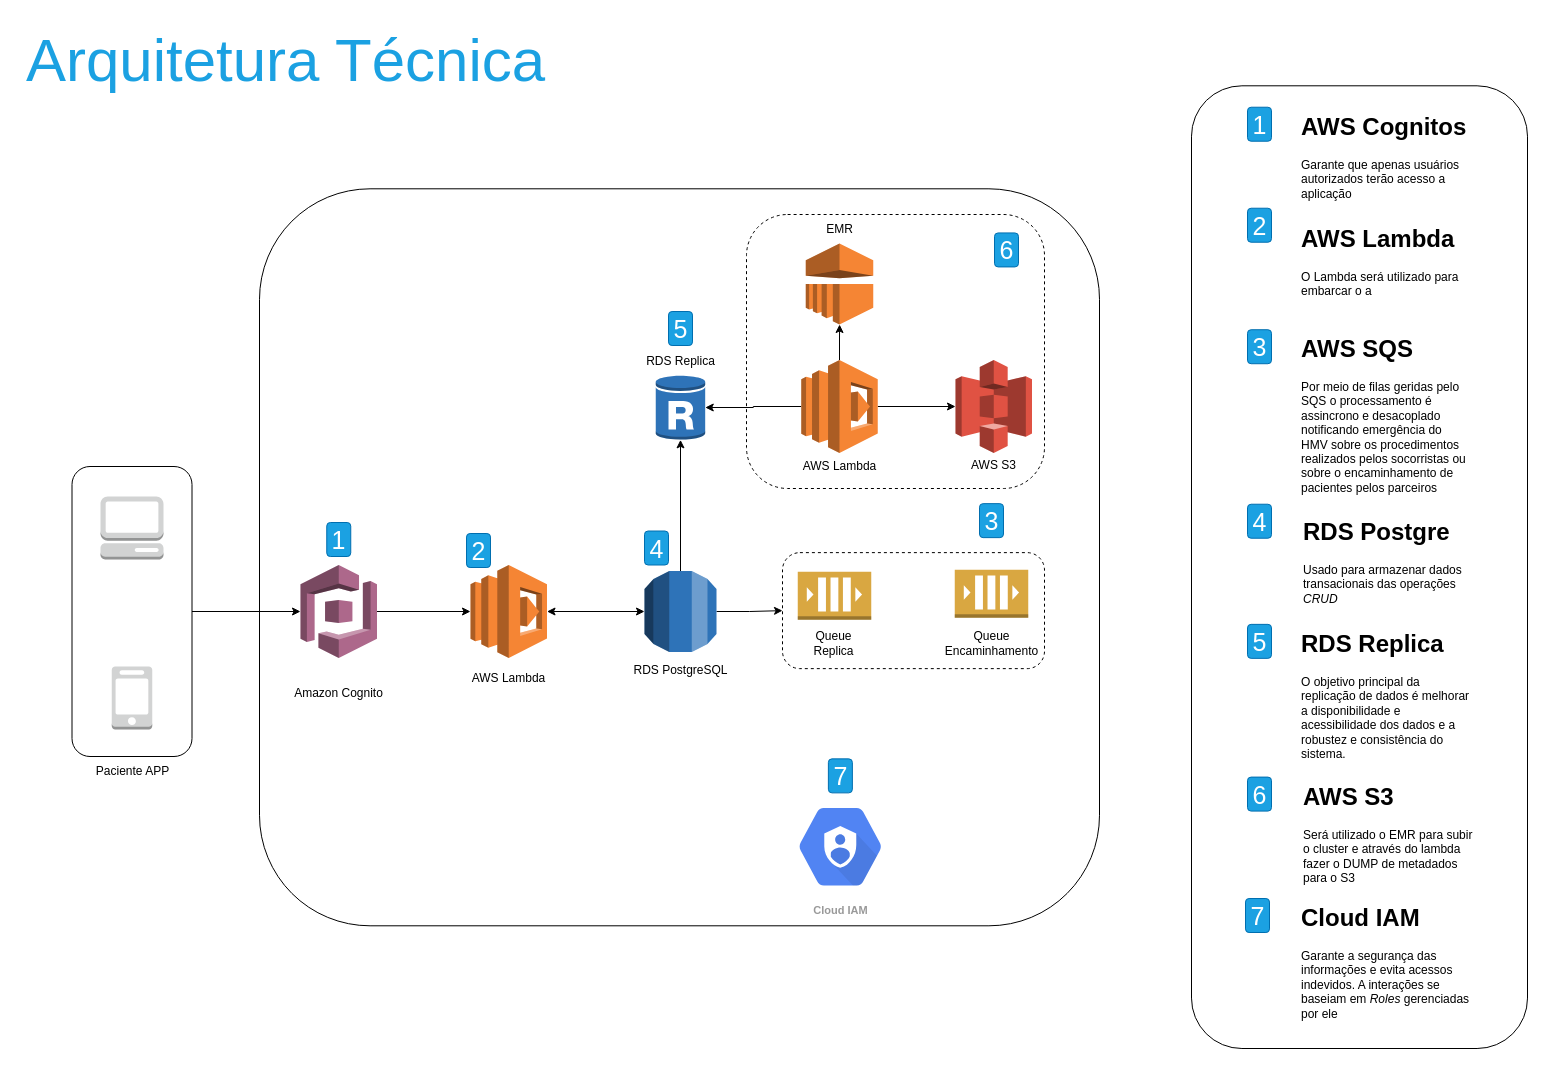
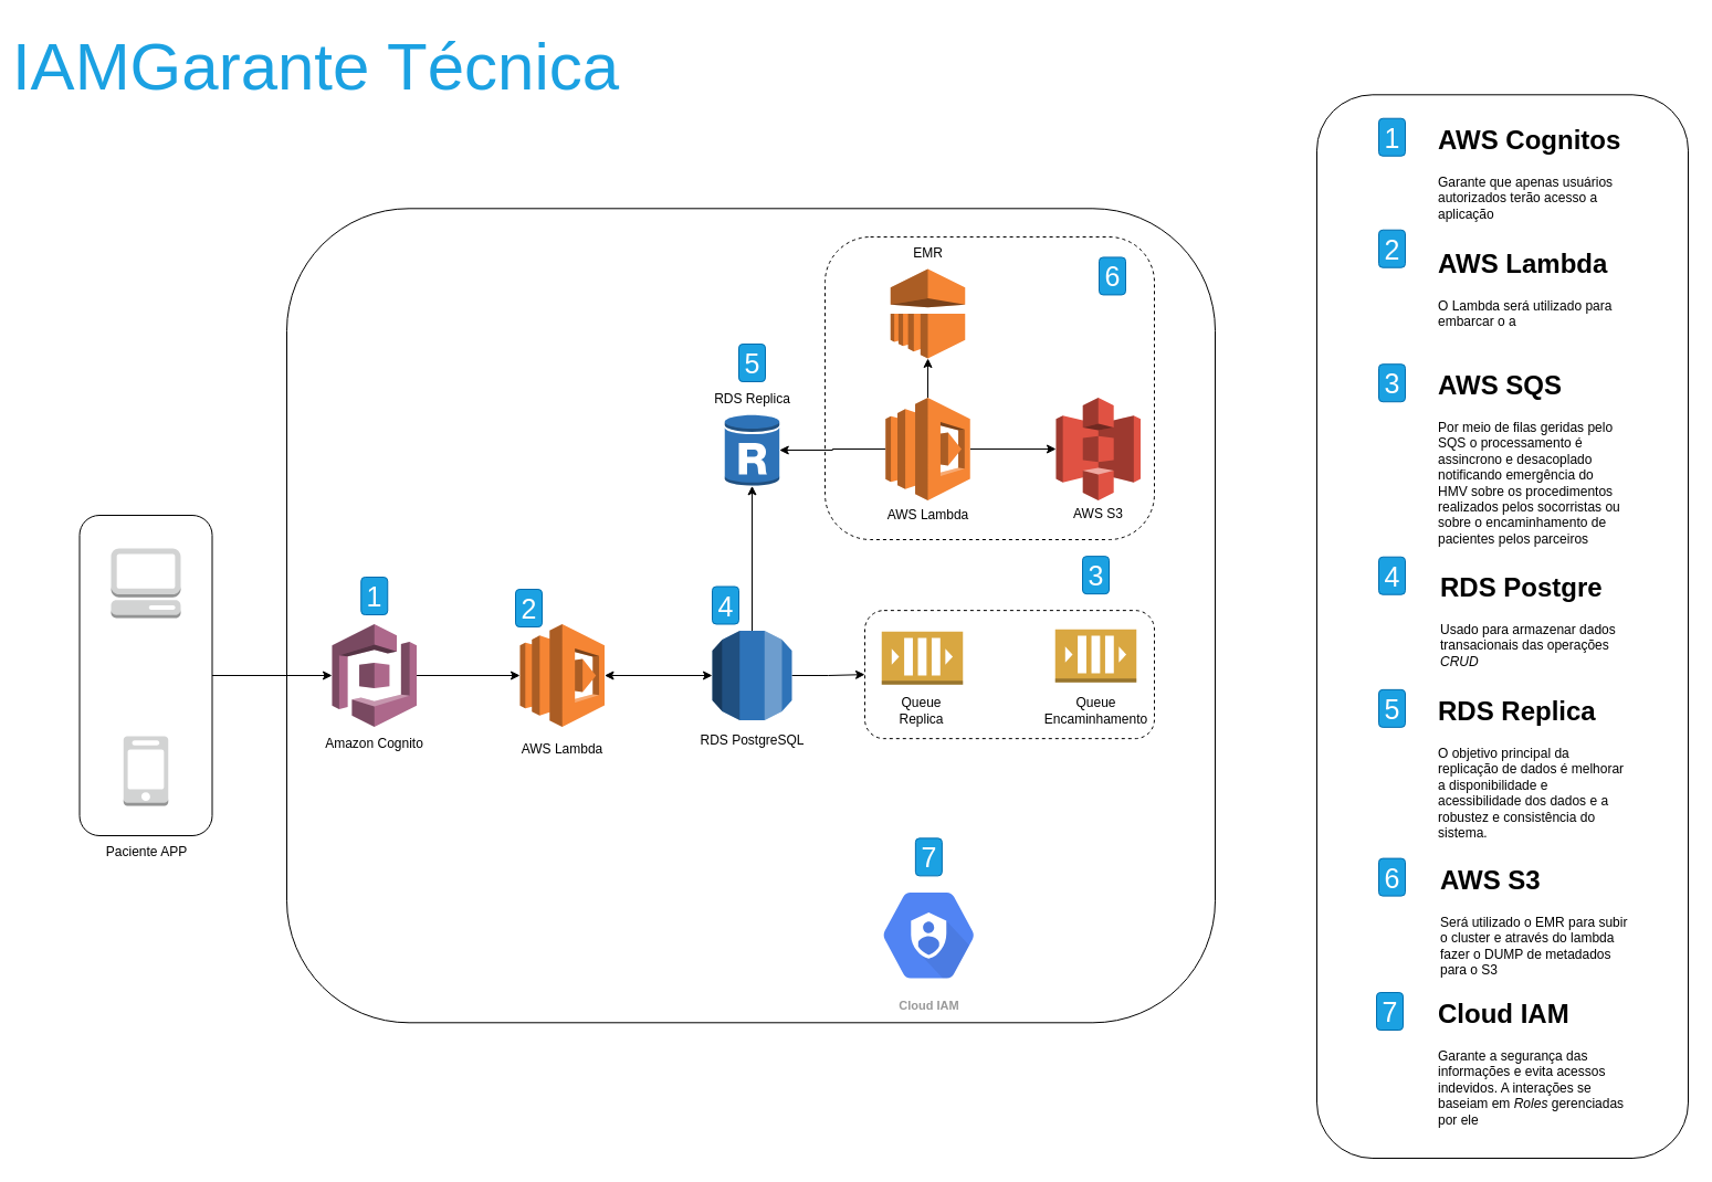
  <mxCell id="0" />
  <mxCell id="1" parent="0" />
  <mxCell id="2" value="" style="rounded=1;whiteSpace=wrap;html=1;" parent="1" vertex="1"><mxGeometry x="259" y="188.3" width="840" height="737" as="geometry" /></mxCell>
  <mxCell id="3" value="" style="rounded=1;whiteSpace=wrap;html=1;dashed=1;" parent="1" vertex="1"><mxGeometry x="746" y="214" width="298" height="274" as="geometry" /></mxCell>
  <mxCell id="4" value="" style="rounded=1;whiteSpace=wrap;html=1;dashed=1;" parent="1" vertex="1"><mxGeometry x="782" y="552.13" width="262" height="116" as="geometry" /></mxCell>
  <mxCell id="5" style="edgeStyle=orthogonalEdgeStyle;rounded=0;orthogonalLoop=1;jettySize=auto;html=1;exitX=1;exitY=0.5;exitDx=0;exitDy=0;exitPerimeter=0;entryX=0;entryY=0.5;entryDx=0;entryDy=0;entryPerimeter=0;" parent="1" source="6" target="7" edge="1"><mxGeometry relative="1" as="geometry" /></mxCell>
  <mxCell id="6" value="" style="outlineConnect=0;dashed=0;verticalLabelPosition=bottom;verticalAlign=top;align=center;html=1;shape=mxgraph.aws3.cognito;fillColor=#AD688B;gradientColor=none;" parent="1" vertex="1"><mxGeometry x="300" y="564.5" width="76.5" height="93" as="geometry" /></mxCell>
  <mxCell id="7" value="" style="outlineConnect=0;dashed=0;verticalLabelPosition=bottom;verticalAlign=top;align=center;html=1;shape=mxgraph.aws3.lambda;fillColor=#F58534;gradientColor=none;" parent="1" vertex="1"><mxGeometry x="470" y="564.5" width="76.5" height="93" as="geometry" /></mxCell>
  <mxCell id="8" value="" style="group" parent="1" vertex="1" connectable="0"><mxGeometry x="71.5" y="466" width="120" height="290" as="geometry" /></mxCell>
  <mxCell id="9" value="" style="rounded=1;whiteSpace=wrap;html=1;" parent="8" vertex="1"><mxGeometry width="120" height="290" as="geometry" /></mxCell>
  <mxCell id="10" value="" style="outlineConnect=0;dashed=0;verticalLabelPosition=bottom;verticalAlign=top;align=center;html=1;shape=mxgraph.aws3.mobile_client;fillColor=#D2D3D3;gradientColor=none;" parent="8" vertex="1"><mxGeometry x="39.75" y="200" width="40.5" height="63" as="geometry" /></mxCell>
  <mxCell id="11" value="" style="outlineConnect=0;dashed=0;verticalLabelPosition=bottom;verticalAlign=top;align=center;html=1;shape=mxgraph.aws3.management_console;fillColor=#D2D3D3;gradientColor=none;" parent="8" vertex="1"><mxGeometry x="28.5" y="30" width="63" height="63" as="geometry" /></mxCell>
  <mxCell id="12" value="" style="outlineConnect=0;dashed=0;verticalLabelPosition=bottom;verticalAlign=top;align=center;html=1;shape=mxgraph.aws3.queue;fillColor=#D9A741;gradientColor=none;" parent="1" vertex="1"><mxGeometry x="797.25" y="571.13" width="73.5" height="48" as="geometry" /></mxCell>
  <mxCell id="13" value="" style="outlineConnect=0;dashed=0;verticalLabelPosition=bottom;verticalAlign=top;align=center;html=1;shape=mxgraph.aws3.queue;fillColor=#D9A741;gradientColor=none;" parent="1" vertex="1"><mxGeometry x="954.25" y="569.13" width="73.5" height="48" as="geometry" /></mxCell>
  <mxCell id="14" style="edgeStyle=orthogonalEdgeStyle;rounded=0;orthogonalLoop=1;jettySize=auto;html=1;exitX=0.5;exitY=0;exitDx=0;exitDy=0;exitPerimeter=0;entryX=0.5;entryY=0.99;entryDx=0;entryDy=0;entryPerimeter=0;fontSize=60;fontColor=#3333FF;" parent="1" source="16" target="17" edge="1"><mxGeometry relative="1" as="geometry" /></mxCell>
  <mxCell id="15" style="edgeStyle=orthogonalEdgeStyle;rounded=0;orthogonalLoop=1;jettySize=auto;html=1;exitX=1;exitY=0.5;exitDx=0;exitDy=0;exitPerimeter=0;entryX=0;entryY=0.5;entryDx=0;entryDy=0;" parent="1" source="16" target="4" edge="1"><mxGeometry relative="1" as="geometry" /></mxCell>
  <mxCell id="16" value="" style="outlineConnect=0;dashed=0;verticalLabelPosition=bottom;verticalAlign=top;align=center;html=1;shape=mxgraph.aws3.rds;fillColor=#2E73B8;gradientColor=none;" parent="1" vertex="1"><mxGeometry x="644" y="570.5" width="72" height="81" as="geometry" /></mxCell>
  <mxCell id="17" value="" style="outlineConnect=0;dashed=0;verticalLabelPosition=bottom;verticalAlign=top;align=center;html=1;shape=mxgraph.aws3.rds_db_instance_read_replica;fillColor=#2E73B8;gradientColor=none;" parent="1" vertex="1"><mxGeometry x="655.25" y="374" width="49.5" height="66" as="geometry" /></mxCell>
  <mxCell id="18" style="edgeStyle=orthogonalEdgeStyle;rounded=0;orthogonalLoop=1;jettySize=auto;html=1;exitX=1;exitY=0.5;exitDx=0;exitDy=0;" parent="1" source="9" target="6" edge="1"><mxGeometry relative="1" as="geometry" /></mxCell>
  <mxCell id="19" value="" style="outlineConnect=0;dashed=0;verticalLabelPosition=bottom;verticalAlign=top;align=center;html=1;shape=mxgraph.aws3.s3;fillColor=#E05243;gradientColor=none;" parent="1" vertex="1"><mxGeometry x="955" y="359.5" width="76.5" height="93" as="geometry" /></mxCell>
  <mxCell id="20" value="Cloud IAM" style="sketch=0;html=1;fillColor=#5184F3;strokeColor=none;verticalAlign=top;labelPosition=center;verticalLabelPosition=bottom;align=center;spacingTop=-6;fontSize=11;fontStyle=1;fontColor=#999999;shape=mxgraph.gcp2.hexIcon;prIcon=cloud_iam" parent="1" vertex="1"><mxGeometry x="777.5" y="789.12" width="124.75" height="114.25" as="geometry" /></mxCell>
  <mxCell id="21" value="Paciente APP" style="text;html=1;align=center;verticalAlign=middle;resizable=0;points=[];autosize=1;strokeColor=none;fillColor=none;" parent="1" vertex="1"><mxGeometry x="86.5" y="761" width="90" height="20" as="geometry" /></mxCell>
- <mxCell id="22" value="Amazon Cognito" style="text;html=1;align=center;verticalAlign=middle;resizable=0;points=[];autosize=1;strokeColor=none;fillColor=none;" parent="1" vertex="1"><mxGeometry x="288.25" y="683" width="100" height="20" as="geometry" /></mxCell>
+ <mxCell id="22" value="Amazon Cognito" style="text;html=1;align=center;verticalAlign=middle;resizable=0;points=[];autosize=1;strokeColor=none;fillColor=none;" parent="1" vertex="1"><mxGeometry x="288.25" y="663" width="100" height="20" as="geometry" /></mxCell>
  <mxCell id="23" value="AWS Lambda" style="text;html=1;align=center;verticalAlign=middle;resizable=0;points=[];autosize=1;labelBackgroundColor=none;" parent="1" vertex="1"><mxGeometry x="463.25" y="668.13" width="90" height="20" as="geometry" /></mxCell>
  <mxCell id="24" value="" style="endArrow=classic;startArrow=classic;html=1;rounded=0;fontColor=#;entryX=0;entryY=0.5;entryDx=0;entryDy=0;entryPerimeter=0;exitX=1;exitY=0.5;exitDx=0;exitDy=0;exitPerimeter=0;" parent="1" source="7" target="16" edge="1"><mxGeometry width="50" height="50" relative="1" as="geometry"><mxPoint x="450" y="846" as="sourcePoint" /><mxPoint x="500" y="796" as="targetPoint" /></mxGeometry></mxCell>
  <mxCell id="25" value="Queue&lt;br&gt;Replica" style="text;html=1;align=center;verticalAlign=middle;resizable=0;points=[];autosize=1;strokeColor=none;fillColor=none;fontColor=#;" parent="1" vertex="1"><mxGeometry x="801" y="627.13" width="64" height="32" as="geometry" /></mxCell>
  <mxCell id="26" value="Queue&lt;br&gt;Encaminhamento" style="text;html=1;align=center;verticalAlign=middle;resizable=0;points=[];autosize=1;strokeColor=none;fillColor=none;fontColor=#;" parent="1" vertex="1"><mxGeometry x="939.5" y="627.13" width="103" height="32" as="geometry" /></mxCell>
  <mxCell id="27" value="RDS PostgreSQL" style="text;html=1;align=center;verticalAlign=middle;resizable=0;points=[];autosize=1;strokeColor=none;fillColor=none;fontColor=#;" parent="1" vertex="1"><mxGeometry x="625" y="660.13" width="110" height="20" as="geometry" /></mxCell>
  <mxCell id="28" value="RDS Replica" style="text;html=1;align=center;verticalAlign=middle;resizable=0;points=[];autosize=1;strokeColor=none;fillColor=none;fontColor=#;" parent="1" vertex="1"><mxGeometry x="640" y="351" width="80" height="20" as="geometry" /></mxCell>
  <mxCell id="29" value="AWS S3" style="text;html=1;align=center;verticalAlign=middle;resizable=0;points=[];autosize=1;strokeColor=none;fillColor=none;fontColor=#;" parent="1" vertex="1"><mxGeometry x="963.25" y="454.63" width="60" height="20" as="geometry" /></mxCell>
- <mxCell id="30" value="Arquitetura Técnica" style="text;html=1;align=center;verticalAlign=middle;resizable=0;points=[];autosize=1;strokeColor=none;fillColor=none;fontColor=#1BA1E2;fontSize=60;" parent="1" vertex="1"><mxGeometry y="20" width="530" height="80" as="geometry" x="20" /></mxCell>
+ <mxCell id="30" value="IAMGarante Técnica" style="text;html=1;align=center;verticalAlign=middle;resizable=0;points=[];autosize=1;strokeColor=none;fillColor=none;fontColor=#1BA1E2;fontSize=60;" parent="1" vertex="1"><mxGeometry y="20" width="530" height="80" as="geometry" x="20" /></mxCell>
  <mxCell id="31" value="&lt;font color=&quot;#ffffff&quot; style=&quot;font-size: 25px;&quot;&gt;1&lt;/font&gt;" style="text;html=1;align=center;verticalAlign=middle;resizable=0;points=[];autosize=1;strokeColor=#006EAF;fillColor=#1ba1e2;fontSize=25;fontColor=#ffffff;rounded=1;" parent="1" vertex="1"><mxGeometry x="326.25" y="522" width="24" height="34" as="geometry" /></mxCell>
  <mxCell id="32" value="&lt;font color=&quot;#ffffff&quot; style=&quot;font-size: 25px&quot;&gt;2&lt;/font&gt;" style="text;html=1;align=center;verticalAlign=middle;resizable=0;points=[];autosize=1;strokeColor=#006EAF;fillColor=#1ba1e2;fontSize=25;fontColor=#ffffff;rounded=1;" parent="1" vertex="1"><mxGeometry x="466" y="533" width="24" height="34" as="geometry" /></mxCell>
  <mxCell id="33" value="&lt;font color=&quot;#ffffff&quot; style=&quot;font-size: 25px&quot;&gt;3&lt;/font&gt;" style="text;html=1;align=center;verticalAlign=middle;resizable=0;points=[];autosize=1;strokeColor=#006EAF;fillColor=#1ba1e2;fontSize=25;fontColor=#ffffff;rounded=1;" parent="1" vertex="1"><mxGeometry x="979" y="503.13" width="24" height="34" as="geometry" /></mxCell>
  <mxCell id="34" value="&lt;font color=&quot;#ffffff&quot; style=&quot;font-size: 25px&quot;&gt;4&lt;/font&gt;" style="text;html=1;align=center;verticalAlign=middle;resizable=0;points=[];autosize=1;strokeColor=#006EAF;fillColor=#1ba1e2;fontSize=25;fontColor=#ffffff;rounded=1;" parent="1" vertex="1"><mxGeometry x="644" y="530.5" width="24" height="34" as="geometry" /></mxCell>
  <mxCell id="35" value="&lt;font color=&quot;#ffffff&quot; style=&quot;font-size: 25px&quot;&gt;5&lt;/font&gt;" style="text;html=1;align=center;verticalAlign=middle;resizable=0;points=[];autosize=1;strokeColor=#006EAF;fillColor=#1ba1e2;fontSize=25;fontColor=#ffffff;rounded=1;" parent="1" vertex="1"><mxGeometry x="668" y="311" width="24" height="34" as="geometry" /></mxCell>
  <mxCell id="36" value="&lt;font color=&quot;#ffffff&quot; style=&quot;font-size: 25px&quot;&gt;6&lt;/font&gt;" style="text;html=1;align=center;verticalAlign=middle;resizable=0;points=[];autosize=1;strokeColor=#006EAF;fillColor=#1ba1e2;fontSize=25;fontColor=#ffffff;rounded=1;" parent="1" vertex="1"><mxGeometry x="994" y="232.43" width="24" height="34" as="geometry" /></mxCell>
  <mxCell id="37" value="&lt;font color=&quot;#ffffff&quot; style=&quot;font-size: 25px&quot;&gt;7&lt;/font&gt;" style="text;html=1;align=center;verticalAlign=middle;resizable=0;points=[];autosize=1;strokeColor=#006EAF;fillColor=#1ba1e2;fontSize=25;fontColor=#ffffff;rounded=1;" parent="1" vertex="1"><mxGeometry x="827.88" y="758.37" width="24" height="34" as="geometry" /></mxCell>
  <mxCell id="38" value="" style="rounded=1;whiteSpace=wrap;html=1;" parent="1" vertex="1"><mxGeometry x="1191" y="85.3" width="336" height="962.7" as="geometry" /></mxCell>
  <mxCell id="39" value="&lt;font color=&quot;#ffffff&quot; style=&quot;font-size: 25px;&quot;&gt;1&lt;/font&gt;" style="text;html=1;align=center;verticalAlign=middle;resizable=0;points=[];autosize=1;strokeColor=#006EAF;fillColor=#1ba1e2;fontSize=25;fontColor=#ffffff;rounded=1;" parent="1" vertex="1"><mxGeometry x="1247" y="106.73" width="24" height="34" as="geometry" /></mxCell>
  <mxCell id="40" value="&lt;h1&gt;AWS Cognitos&lt;/h1&gt;&lt;p&gt;Garante que apenas usuários autorizados terão acesso a aplicação&lt;/p&gt;" style="text;html=1;strokeColor=none;fillColor=none;spacing=5;spacingTop=-20;whiteSpace=wrap;overflow=hidden;rounded=0;" parent="1" vertex="1"><mxGeometry x="1296" y="106.73" width="178" height="101" as="geometry" /></mxCell>
  <mxCell id="41" value="&lt;h1&gt;AWS Lambda&lt;/h1&gt;&lt;p&gt;O Lambda será utilizado para embarcar o a&amp;nbsp;&lt;/p&gt;" style="text;html=1;strokeColor=none;fillColor=none;spacing=5;spacingTop=-20;whiteSpace=wrap;overflow=hidden;rounded=0;" parent="1" vertex="1"><mxGeometry x="1296" y="218.73" width="178" height="101" as="geometry" /></mxCell>
  <mxCell id="42" value="&lt;h1&gt;AWS SQS&lt;/h1&gt;&lt;p&gt;Por meio de filas geridas pelo SQS o processamento é assincrono e desacoplado notificando emergência do HMV sobre os procedimentos realizados pelos socorristas ou sobre o encaminhamento de pacientes pelos parceiros&lt;/p&gt;" style="text;html=1;strokeColor=none;fillColor=none;spacing=5;spacingTop=-20;whiteSpace=wrap;overflow=hidden;rounded=0;" parent="1" vertex="1"><mxGeometry x="1296" y="329.23" width="178" height="174.5" as="geometry" /></mxCell>
  <mxCell id="43" value="&lt;h1&gt;RDS Postgre&lt;/h1&gt;&lt;p&gt;Usado para armazenar dados transacionais das operações &lt;i&gt;CRUD&lt;/i&gt;&lt;/p&gt;" style="text;html=1;strokeColor=none;fillColor=none;spacing=5;spacingTop=-20;whiteSpace=wrap;overflow=hidden;rounded=0;" parent="1" vertex="1"><mxGeometry x="1298" y="512.23" width="178" height="101" as="geometry" /></mxCell>
  <mxCell id="44" value="&lt;h1&gt;RDS Replica&lt;/h1&gt;&lt;p&gt;O objetivo principal da replicação de dados é melhorar a disponibilidade e acessibilidade dos dados e a robustez e consistência do sistema.&lt;/p&gt;" style="text;html=1;strokeColor=none;fillColor=none;spacing=5;spacingTop=-20;whiteSpace=wrap;overflow=hidden;rounded=0;" parent="1" vertex="1"><mxGeometry x="1296" y="623.86" width="178" height="144.37" as="geometry" /></mxCell>
  <mxCell id="45" value="&lt;h1&gt;AWS S3&lt;/h1&gt;&lt;p&gt;Será utilizado o EMR para subir o cluster e através do lambda fazer o DUMP de metadados para o S3&lt;/p&gt;" style="text;html=1;strokeColor=none;fillColor=none;spacing=5;spacingTop=-20;whiteSpace=wrap;overflow=hidden;rounded=0;" parent="1" vertex="1"><mxGeometry x="1298" y="776.6" width="178" height="112.4" as="geometry" /></mxCell>
  <mxCell id="46" value="&lt;font color=&quot;#ffffff&quot; style=&quot;font-size: 25px&quot;&gt;2&lt;/font&gt;" style="text;html=1;align=center;verticalAlign=middle;resizable=0;points=[];autosize=1;strokeColor=#006EAF;fillColor=#1ba1e2;fontSize=25;fontColor=#ffffff;rounded=1;" parent="1" vertex="1"><mxGeometry x="1247" y="207.73" width="24" height="34" as="geometry" /></mxCell>
  <mxCell id="47" value="&lt;font color=&quot;#ffffff&quot; style=&quot;font-size: 25px&quot;&gt;3&lt;/font&gt;" style="text;html=1;align=center;verticalAlign=middle;resizable=0;points=[];autosize=1;strokeColor=#006EAF;fillColor=#1ba1e2;fontSize=25;fontColor=#ffffff;rounded=1;" parent="1" vertex="1"><mxGeometry x="1247" y="329.23" width="24" height="34" as="geometry" /></mxCell>
  <mxCell id="48" value="&lt;font color=&quot;#ffffff&quot; style=&quot;font-size: 25px&quot;&gt;4&lt;/font&gt;" style="text;html=1;align=center;verticalAlign=middle;resizable=0;points=[];autosize=1;strokeColor=#006EAF;fillColor=#1ba1e2;fontSize=25;fontColor=#ffffff;rounded=1;" parent="1" vertex="1"><mxGeometry x="1247" y="503.73" width="24" height="34" as="geometry" /></mxCell>
  <mxCell id="49" value="&lt;font color=&quot;#ffffff&quot; style=&quot;font-size: 25px&quot;&gt;5&lt;/font&gt;" style="text;html=1;align=center;verticalAlign=middle;resizable=0;points=[];autosize=1;strokeColor=#006EAF;fillColor=#1ba1e2;fontSize=25;fontColor=#ffffff;rounded=1;" parent="1" vertex="1"><mxGeometry x="1247" y="623.86" width="24" height="34" as="geometry" /></mxCell>
  <mxCell id="50" value="&lt;font color=&quot;#ffffff&quot; style=&quot;font-size: 25px&quot;&gt;6&lt;/font&gt;" style="text;html=1;align=center;verticalAlign=middle;resizable=0;points=[];autosize=1;strokeColor=#006EAF;fillColor=#1ba1e2;fontSize=25;fontColor=#ffffff;rounded=1;" parent="1" vertex="1"><mxGeometry x="1247" y="776.6" width="24" height="34" as="geometry" /></mxCell>
  <mxCell id="51" value="&lt;h1&gt;Cloud IAM&lt;/h1&gt;&lt;p&gt;Garante a segurança das informações e evita acessos indevidos. A interações se baseiam em &lt;i&gt;Roles&lt;/i&gt; gerenciadas por ele&lt;/p&gt;" style="text;html=1;strokeColor=none;fillColor=none;spacing=5;spacingTop=-20;whiteSpace=wrap;overflow=hidden;rounded=0;" parent="1" vertex="1"><mxGeometry x="1296" y="898" width="178" height="124.63" as="geometry" /></mxCell>
  <mxCell id="52" value="&lt;font color=&quot;#ffffff&quot; style=&quot;font-size: 25px&quot;&gt;7&lt;/font&gt;" style="text;html=1;align=center;verticalAlign=middle;resizable=0;points=[];autosize=1;strokeColor=#006EAF;fillColor=#1ba1e2;fontSize=25;fontColor=#ffffff;rounded=1;" parent="1" vertex="1"><mxGeometry x="1245" y="898" width="24" height="34" as="geometry" /></mxCell>
  <mxCell id="53" value="" style="outlineConnect=0;dashed=0;verticalLabelPosition=bottom;verticalAlign=top;align=center;html=1;shape=mxgraph.aws3.emr;fillColor=#F58534;gradientColor=none;" parent="1" vertex="1"><mxGeometry x="805.25" y="243" width="67.5" height="81" as="geometry" /></mxCell>
  <mxCell id="54" style="edgeStyle=orthogonalEdgeStyle;rounded=0;orthogonalLoop=1;jettySize=auto;html=1;exitX=1;exitY=0.5;exitDx=0;exitDy=0;exitPerimeter=0;" parent="1" source="57" target="19" edge="1"><mxGeometry relative="1" as="geometry" /></mxCell>
  <mxCell id="55" style="edgeStyle=orthogonalEdgeStyle;rounded=0;orthogonalLoop=1;jettySize=auto;html=1;exitX=0;exitY=0.5;exitDx=0;exitDy=0;exitPerimeter=0;entryX=1;entryY=0.5;entryDx=0;entryDy=0;entryPerimeter=0;" parent="1" source="57" target="17" edge="1"><mxGeometry relative="1" as="geometry" /></mxCell>
  <mxCell id="56" style="edgeStyle=orthogonalEdgeStyle;rounded=0;orthogonalLoop=1;jettySize=auto;html=1;exitX=0.5;exitY=0;exitDx=0;exitDy=0;exitPerimeter=0;" parent="1" source="57" target="53" edge="1"><mxGeometry relative="1" as="geometry" /></mxCell>
  <mxCell id="57" value="" style="outlineConnect=0;dashed=0;verticalLabelPosition=bottom;verticalAlign=top;align=center;html=1;shape=mxgraph.aws3.lambda;fillColor=#F58534;gradientColor=none;" parent="1" vertex="1"><mxGeometry x="800.75" y="359.5" width="76.5" height="93" as="geometry" /></mxCell>
  <mxCell id="58" value="EMR" style="text;html=1;align=center;verticalAlign=middle;resizable=0;points=[];autosize=1;strokeColor=none;fillColor=none;" parent="1" vertex="1"><mxGeometry x="820.5" y="220.43" width="37" height="18" as="geometry" /></mxCell>
  <mxCell id="59" value="AWS Lambda" style="text;html=1;align=center;verticalAlign=middle;resizable=0;points=[];autosize=1;labelBackgroundColor=none;" parent="1" vertex="1"><mxGeometry x="794" y="455.63" width="90" height="20" as="geometry" /></mxCell>
